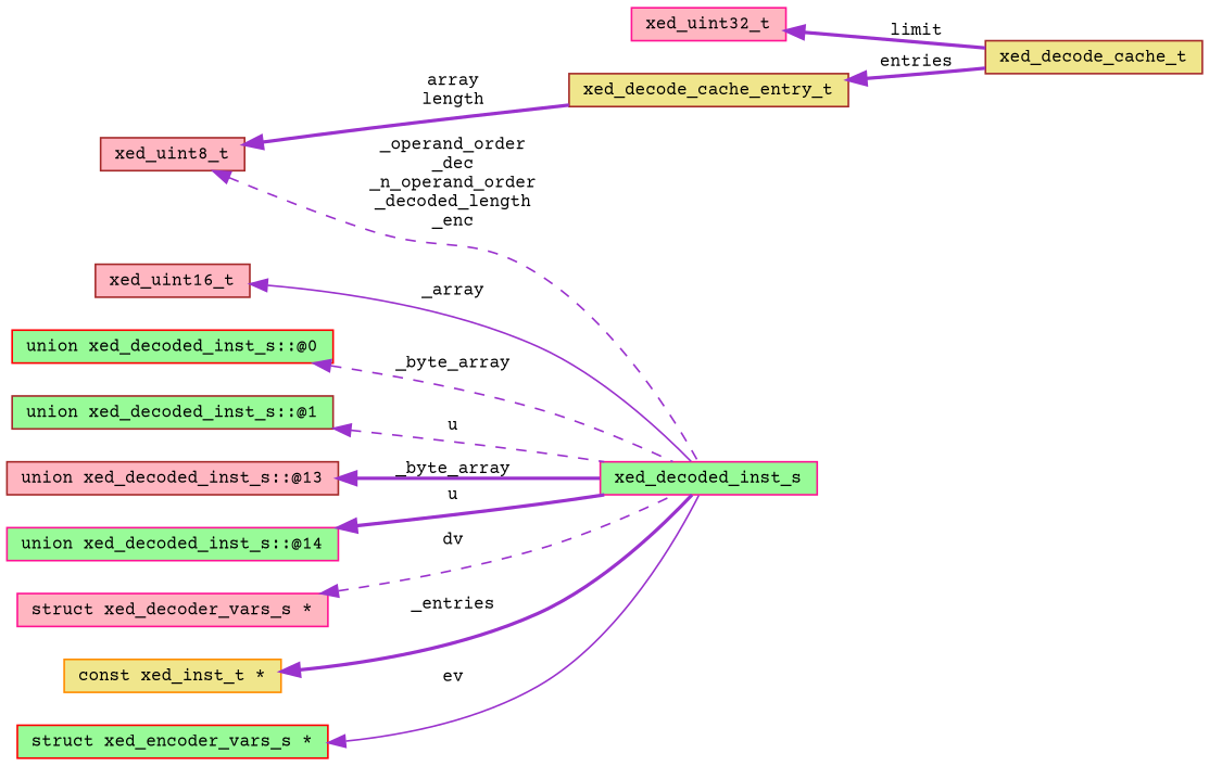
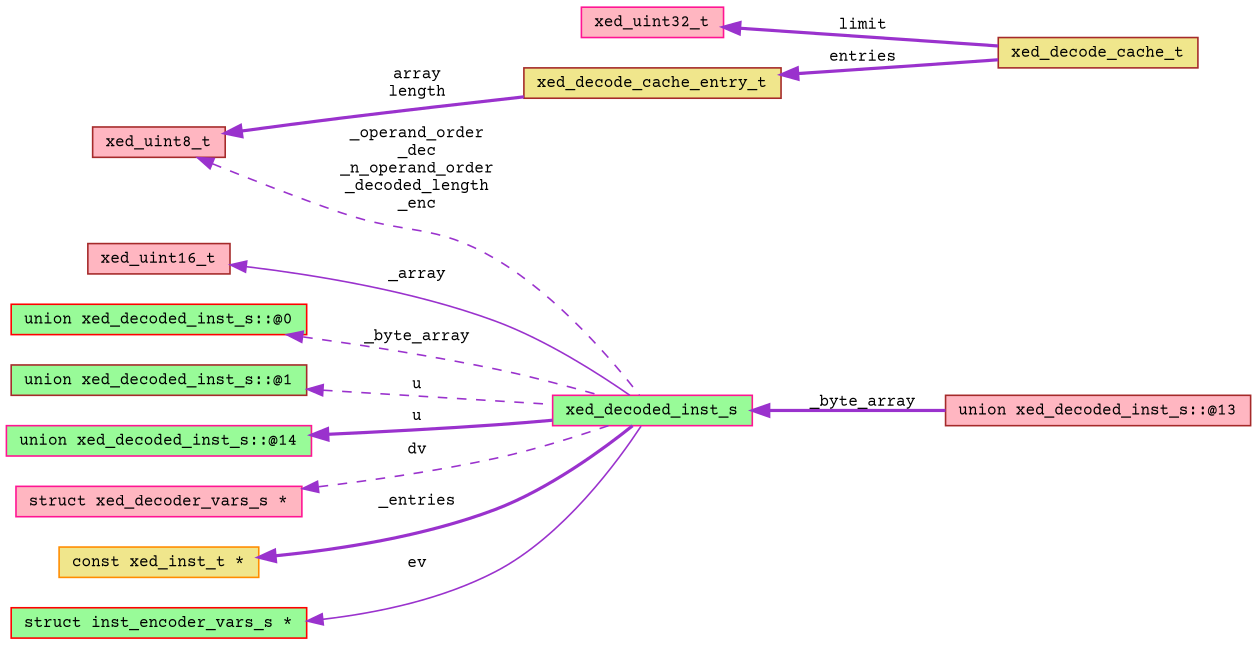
  digraph {
    fontname="Courier Prime"
    rankdir=LR
    node [color=brown fillcolor=lightpink fontname="Courier Prime" fontsize=10 shape=record style=filled]
    edge [color=darkorchid3 dir=back fontname="Courier Prime" fontsize=10 labelfontname=FreeSans labelfontsize=10 style=bold]
    n1 [fillcolor=khaki fontcolor=black height=0.2 label=xed_decode_cache_t width=0.4]
    n2 [color=deeppink height=0.2 label=xed_uint32_t width=0.4]
    n3 [fillcolor=khaki height=0.2 label=xed_decode_cache_entry_t width=0.4]
    n4 [color=deeppink fillcolor=palegreen height=0.2 label=xed_decoded_inst_s width=0.4]
    n5 [height=0.2 label=xed_uint16_t width=0.4]
    n6 [color=red fillcolor=palegreen height=0.2 label="union xed_decoded_inst_s::@0" width=0.4]
    n7 [fillcolor=palegreen height=0.2 label="union xed_decoded_inst_s::@1" width=0.4]
    n8 [height=0.2 label="union xed_decoded_inst_s::@13" width=0.4]
    n9 [color=deeppink fillcolor=palegreen height=0.2 label="union xed_decoded_inst_s::@14" width=0.4]
    n10 [color=deeppink height=0.2 label="struct xed_decoder_vars_s *" width=0.4]
    n11 [color=darkorange fillcolor=khaki height=0.2 label="const xed_inst_t *" width=0.4]
    n12 [height=0.2 label=xed_uint8_t width=0.4]
-   n13 [color=red fillcolor=palegreen height=0.2 label="struct xed_encoder_vars_s *" width=0.4]
+   n13 [color=red fillcolor=palegreen height=0.2 label="struct inst_encoder_vars_s *" width=0.4]
    n2 -> n1 [label=limit]
    n3 -> n1 [label=entries]
    n5 -> n4 [label=_array style=solid]
    n6 -> n4 [label=_byte_array style=dashed]
    n7 -> n4 [label=u style=dashed]
-   n8 -> n4 [label=_byte_array]
+   n4 -> n8 [label=_byte_array]
    n9 -> n4 [label=u]
    n10 -> n4 [label=dv style=dashed]
    n11 -> n4 [label=_entries]
    n12 -> n3 [label="array\nlength"]
    n12 -> n4 [label="_operand_order\n_dec\n_n_operand_order\n_decoded_length\n_enc" style=dashed]
    n13 -> n4 [label=ev style=solid]
  }
